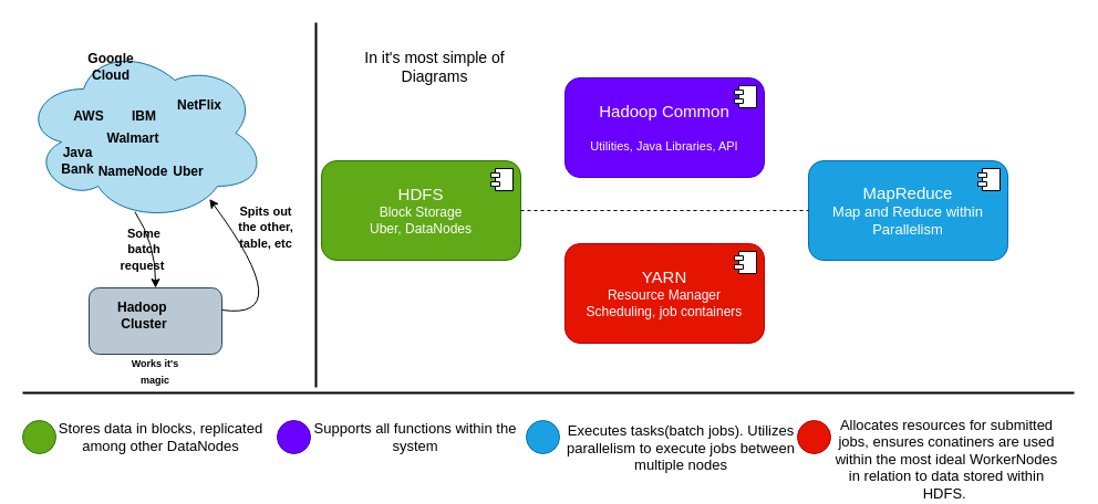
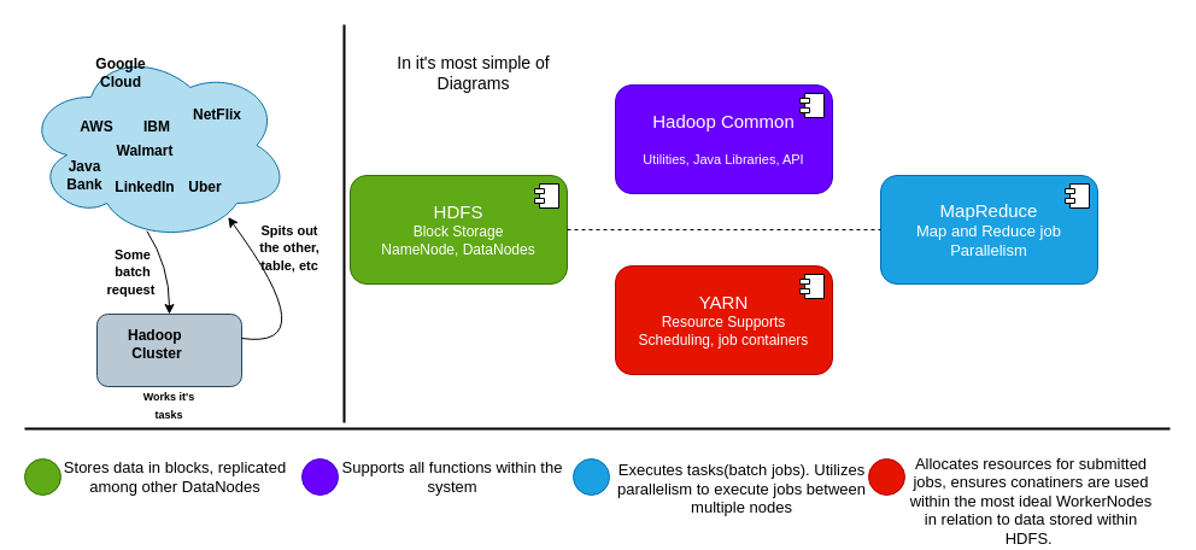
  <mxCell id="0" />
  <mxCell id="1" parent="0" />
  <mxCell id="2" value="" style="ellipse;shape=cloud;whiteSpace=wrap;html=1;fillColor=#b1ddf0;strokeColor=#10739e;" parent="1" vertex="1"><mxGeometry x="20" y="40" width="220" height="160" as="geometry" /></mxCell>
  <mxCell id="3" value="&lt;b&gt;Google Cloud&lt;/b&gt;" style="text;html=1;align=center;verticalAlign=middle;whiteSpace=wrap;rounded=0;fontFamily=Helvetica;fontSize=12;fontColor=light-dark(#000000,#000000);" parent="1" vertex="1"><mxGeometry x="70" y="45" width="60" height="30" as="geometry" /></mxCell>
  <mxCell id="4" value="&lt;b&gt;AWS&lt;/b&gt;" style="text;html=1;align=center;verticalAlign=middle;whiteSpace=wrap;rounded=0;fontFamily=Helvetica;fontSize=12;fontColor=light-dark(#000000,#000000);" parent="1" vertex="1"><mxGeometry x="50" y="90" width="60" height="30" as="geometry" /></mxCell>
  <mxCell id="5" value="&lt;b&gt;NetFlix&lt;/b&gt;" style="text;html=1;align=center;verticalAlign=middle;whiteSpace=wrap;rounded=0;fontFamily=Helvetica;fontSize=12;fontColor=light-dark(#000000,#000000);" parent="1" vertex="1"><mxGeometry x="150" y="80" width="60" height="30" as="geometry" /></mxCell>
  <mxCell id="6" value="&lt;b&gt;IBM&lt;/b&gt;" style="text;html=1;align=center;verticalAlign=middle;whiteSpace=wrap;rounded=0;fontFamily=Helvetica;fontSize=12;fontColor=light-dark(#000000,#000000);" parent="1" vertex="1"><mxGeometry x="100" y="90" width="60" height="30" as="geometry" /></mxCell>
  <mxCell id="7" value="Java Bank" style="text;html=1;align=center;verticalAlign=middle;whiteSpace=wrap;rounded=0;fontFamily=Helvetica;fontSize=12;fontColor=light-dark(#000000,#000000);fontStyle=1" parent="1" vertex="1"><mxGeometry x="40" y="130" width="60" height="30" as="geometry" /></mxCell>
  <mxCell id="8" value="&lt;b&gt;Walmart&lt;/b&gt;" style="text;html=1;align=center;verticalAlign=middle;whiteSpace=wrap;rounded=0;fontFamily=Helvetica;fontSize=12;fontColor=light-dark(#000000,#000000);" parent="1" vertex="1"><mxGeometry x="90" y="110" width="60" height="30" as="geometry" /></mxCell>
  <mxCell id="9" value="&lt;b&gt;Uber&lt;/b&gt;" style="text;html=1;align=center;verticalAlign=middle;whiteSpace=wrap;rounded=0;fontFamily=Helvetica;fontSize=12;fontColor=light-dark(#000000,#000000);" parent="1" vertex="1"><mxGeometry x="140" y="140" width="60" height="30" as="geometry" /></mxCell>
- <mxCell id="10" value="&lt;b&gt;NameNode&lt;/b&gt;" style="text;html=1;align=center;verticalAlign=middle;whiteSpace=wrap;rounded=0;fillColor=none;fontColor=light-dark(#000000,#000000);" parent="1" vertex="1"><mxGeometry x="90" y="140" width="60" height="30" as="geometry" /></mxCell>
+ <mxCell id="10" value="&lt;b&gt;LinkedIn&lt;/b&gt;" style="text;html=1;align=center;verticalAlign=middle;whiteSpace=wrap;rounded=0;fillColor=none;fontColor=light-dark(#000000,#000000);" parent="1" vertex="1"><mxGeometry x="90" y="140" width="60" height="30" as="geometry" /></mxCell>
  <mxCell id="11" value="" style="rounded=1;whiteSpace=wrap;html=1;fillColor=#bac8d3;strokeColor=#23445d;" parent="1" vertex="1"><mxGeometry x="80" y="260" width="120" height="60" as="geometry" /></mxCell>
  <mxCell id="12" value="&lt;b&gt;Hadoop&amp;nbsp; Cluster&lt;/b&gt;" style="text;html=1;align=center;verticalAlign=middle;whiteSpace=wrap;rounded=0;" parent="1" vertex="1"><mxGeometry x="100" y="270" width="60" height="30" as="geometry" /></mxCell>
  <mxCell id="13" value="" style="curved=1;endArrow=classic;html=1;rounded=0;exitX=0.461;exitY=0.945;exitDx=0;exitDy=0;exitPerimeter=0;entryX=0.5;entryY=0;entryDx=0;entryDy=0;strokeColor=light-dark(#000000,#00CC66);" parent="1" source="2" target="11" edge="1"><mxGeometry width="50" height="50" relative="1" as="geometry"><mxPoint x="230" y="320" as="sourcePoint" /><mxPoint x="280" y="270" as="targetPoint" /><Array as="points"><mxPoint x="140" y="220" /></Array></mxGeometry></mxCell>
  <mxCell id="14" value="" style="curved=1;endArrow=classic;html=1;rounded=0;entryX=0.767;entryY=0.872;entryDx=0;entryDy=0;entryPerimeter=0;" parent="1" target="2" edge="1"><mxGeometry width="50" height="50" relative="1" as="geometry"><mxPoint x="200" y="280" as="sourcePoint" /><mxPoint x="250" y="230" as="targetPoint" /><Array as="points"><mxPoint x="270" y="290" /></Array></mxGeometry></mxCell>
- <mxCell id="15" value="&lt;font style=&quot;font-size: 11px;&quot;&gt;Some batch request&amp;nbsp;&lt;/font&gt;" style="text;html=1;align=center;verticalAlign=middle;whiteSpace=wrap;rounded=0;fontStyle=1" parent="1" vertex="1"><mxGeometry x="100" y="210" width="60" height="30" as="geometry" /></mxCell>
- <mxCell id="16" value="&lt;font style=&quot;font-size: 9px;&quot;&gt;&lt;b style=&quot;&quot;&gt;Works it's magic&lt;/b&gt;&lt;/font&gt;" style="text;html=1;align=center;verticalAlign=middle;whiteSpace=wrap;rounded=0;" parent="1" vertex="1"><mxGeometry x="110" y="320" width="60" height="30" as="geometry" /></mxCell>
+ <mxCell id="15" value="&lt;font style=&quot;font-size: 11px;&quot;&gt;Some batch request&amp;nbsp;&lt;/font&gt;" style="text;html=1;align=center;verticalAlign=middle;whiteSpace=wrap;rounded=0;fontStyle=1" parent="1" vertex="1"><mxGeometry x="80" y="210" width="60" height="30" as="geometry" /></mxCell>
+ <mxCell id="16" value="&lt;font style=&quot;font-size: 9px;&quot;&gt;&lt;b style=&quot;&quot;&gt;Works it's tasks&lt;/b&gt;&lt;/font&gt;" style="text;html=1;align=center;verticalAlign=middle;whiteSpace=wrap;rounded=0;" parent="1" vertex="1"><mxGeometry x="110" y="320" width="60" height="30" as="geometry" /></mxCell>
  <mxCell id="17" value="&lt;b style=&quot;&quot;&gt;&lt;font style=&quot;font-size: 11px;&quot;&gt;Spits out the other, table, etc&lt;/font&gt;&lt;/b&gt;" style="text;html=1;align=center;verticalAlign=middle;whiteSpace=wrap;rounded=0;" parent="1" vertex="1"><mxGeometry x="210" y="190" width="60" height="30" as="geometry" /></mxCell>
  <mxCell id="18" value="" style="line;strokeWidth=2;direction=south;html=1;" parent="1" vertex="1"><mxGeometry x="280" y="20" width="10" height="330" as="geometry" /></mxCell>
  <mxCell id="19" value="&lt;font style=&quot;font-size: 14px;&quot;&gt;In it's most simple of Diagrams&lt;/font&gt;" style="text;html=1;align=center;verticalAlign=middle;whiteSpace=wrap;rounded=0;" vertex="1" parent="1"><mxGeometry x="305" y="45" width="175" height="30" as="geometry" /></mxCell>
  <mxCell id="20" value="&lt;font style=&quot;font-size: 15px;&quot;&gt;Hadoop Common&lt;/font&gt;&lt;div&gt;&lt;br&gt;&lt;/div&gt;&lt;div&gt;&lt;font style=&quot;font-size: 11px;&quot;&gt;Utilities, Java Libraries, API&lt;/font&gt;&lt;/div&gt;" style="html=1;dropTarget=0;whiteSpace=wrap;rounded=1;fillColor=#6a00ff;fontColor=#ffffff;strokeColor=#3700CC;" vertex="1" parent="1"><mxGeometry x="510" y="70" width="180" height="90" as="geometry" /></mxCell>
  <mxCell id="21" value="" style="shape=module;jettyWidth=8;jettyHeight=4;" vertex="1" parent="20"><mxGeometry x="1" width="20" height="20" relative="1" as="geometry"><mxPoint x="-27" y="7" as="offset" /></mxGeometry></mxCell>
- <mxCell id="22" value="&lt;font style=&quot;font-size: 15px;&quot;&gt;HDFS&lt;/font&gt;&lt;div&gt;Block Storage&lt;/div&gt;&lt;div&gt;Uber, DataNodes&lt;/div&gt;" style="html=1;dropTarget=0;whiteSpace=wrap;rounded=1;fillColor=#60a917;fontColor=#ffffff;strokeColor=#2D7600;" vertex="1" parent="1"><mxGeometry x="290" y="145" width="180" height="90" as="geometry" /></mxCell>
+ <mxCell id="22" value="&lt;font style=&quot;font-size: 15px;&quot;&gt;HDFS&lt;/font&gt;&lt;div&gt;Block Storage&lt;/div&gt;&lt;div&gt;NameNode, DataNodes&lt;/div&gt;" style="html=1;dropTarget=0;whiteSpace=wrap;rounded=1;fillColor=#60a917;fontColor=#ffffff;strokeColor=#2D7600;" vertex="1" parent="1"><mxGeometry x="290" y="145" width="180" height="90" as="geometry" /></mxCell>
  <mxCell id="23" value="" style="shape=module;jettyWidth=8;jettyHeight=4;" vertex="1" parent="22"><mxGeometry x="1" width="20" height="20" relative="1" as="geometry"><mxPoint x="-27" y="7" as="offset" /></mxGeometry></mxCell>
- <mxCell id="24" value="&lt;span style=&quot;font-size: 15px;&quot;&gt;YARN&lt;/span&gt;&lt;br&gt;&lt;div&gt;Resource Manager&lt;/div&gt;&lt;div&gt;Scheduling, job containers&lt;/div&gt;" style="html=1;dropTarget=0;whiteSpace=wrap;rounded=1;fillColor=#e51400;fontColor=#ffffff;strokeColor=#B20000;" vertex="1" parent="1"><mxGeometry x="510" y="220" width="180" height="90" as="geometry" /></mxCell>
+ <mxCell id="24" value="&lt;span style=&quot;font-size: 15px;&quot;&gt;YARN&lt;/span&gt;&lt;br&gt;&lt;div&gt;Resource Supports&lt;/div&gt;&lt;div&gt;Scheduling, job containers&lt;/div&gt;" style="html=1;dropTarget=0;whiteSpace=wrap;rounded=1;fillColor=#e51400;fontColor=#ffffff;strokeColor=#B20000;" vertex="1" parent="1"><mxGeometry x="510" y="220" width="180" height="90" as="geometry" /></mxCell>
  <mxCell id="25" value="" style="shape=module;jettyWidth=8;jettyHeight=4;" vertex="1" parent="24"><mxGeometry x="1" width="20" height="20" relative="1" as="geometry"><mxPoint x="-27" y="7" as="offset" /></mxGeometry></mxCell>
- <mxCell id="26" value="&lt;span style=&quot;font-size: 15px;&quot;&gt;MapReduce&lt;/span&gt;&lt;div&gt;&lt;span style=&quot;font-size: 13px;&quot;&gt;Map and Reduce within&lt;/span&gt;&lt;/div&gt;&lt;div&gt;&lt;span style=&quot;font-size: 13px;&quot;&gt;Parallelism&lt;/span&gt;&lt;/div&gt;" style="html=1;dropTarget=0;whiteSpace=wrap;rounded=1;fillColor=#1ba1e2;fontColor=#ffffff;strokeColor=#006EAF;" vertex="1" parent="1"><mxGeometry x="730" y="145" width="180" height="90" as="geometry" /></mxCell>
+ <mxCell id="26" value="&lt;span style=&quot;font-size: 15px;&quot;&gt;MapReduce&lt;/span&gt;&lt;div&gt;&lt;span style=&quot;font-size: 13px;&quot;&gt;Map and Reduce job&lt;/span&gt;&lt;/div&gt;&lt;div&gt;&lt;span style=&quot;font-size: 13px;&quot;&gt;Parallelism&lt;/span&gt;&lt;/div&gt;" style="html=1;dropTarget=0;whiteSpace=wrap;rounded=1;fillColor=#1ba1e2;fontColor=#ffffff;strokeColor=#006EAF;" vertex="1" parent="1"><mxGeometry x="730" y="145" width="180" height="90" as="geometry" /></mxCell>
  <mxCell id="27" value="" style="shape=module;jettyWidth=8;jettyHeight=4;" vertex="1" parent="26"><mxGeometry x="1" width="20" height="20" relative="1" as="geometry"><mxPoint x="-27" y="7" as="offset" /></mxGeometry></mxCell>
  <mxCell id="28" value="" style="endArrow=none;dashed=1;html=1;rounded=0;entryX=0;entryY=0.5;entryDx=0;entryDy=0;" edge="1" parent="1" target="26"><mxGeometry width="50" height="50" relative="1" as="geometry"><mxPoint x="470" y="190" as="sourcePoint" /><mxPoint x="720" y="190" as="targetPoint" /></mxGeometry></mxCell>
  <mxCell id="29" value="" style="line;strokeWidth=2;html=1;" vertex="1" parent="1"><mxGeometry x="20" y="350" width="950" height="10" as="geometry" /></mxCell>
  <mxCell id="30" value="" style="ellipse;whiteSpace=wrap;html=1;aspect=fixed;fillColor=#60a917;fontColor=#ffffff;strokeColor=#2D7600;" vertex="1" parent="1"><mxGeometry x="20" y="380" width="30" height="30" as="geometry" /></mxCell>
  <mxCell id="31" value="&lt;font style=&quot;font-size: 13px;&quot;&gt;Stores data in blocks, replicated among other DataNodes&lt;/font&gt;" style="text;html=1;align=center;verticalAlign=middle;whiteSpace=wrap;rounded=0;" vertex="1" parent="1"><mxGeometry x="40" y="380" width="210" height="30" as="geometry" /></mxCell>
  <mxCell id="32" value="" style="ellipse;whiteSpace=wrap;html=1;aspect=fixed;fillColor=#6a00ff;fontColor=#ffffff;strokeColor=#3700CC;" vertex="1" parent="1"><mxGeometry x="250" y="380" width="30" height="30" as="geometry" /></mxCell>
  <mxCell id="33" value="&lt;span style=&quot;font-size: 13px;&quot;&gt;Supports all functions within the system&lt;/span&gt;" style="text;html=1;align=center;verticalAlign=middle;whiteSpace=wrap;rounded=0;" vertex="1" parent="1"><mxGeometry x="270" y="380" width="210" height="30" as="geometry" /></mxCell>
  <mxCell id="34" value="" style="ellipse;whiteSpace=wrap;html=1;aspect=fixed;fillColor=#1ba1e2;fontColor=#ffffff;strokeColor=#006EAF;" vertex="1" parent="1"><mxGeometry x="475" y="380" width="30" height="30" as="geometry" /></mxCell>
  <mxCell id="35" value="&lt;span style=&quot;font-size: 13px;&quot;&gt;Executes tasks(batch jobs). Utilizes parallelism to execute jobs between multiple nodes&lt;/span&gt;" style="text;html=1;align=center;verticalAlign=middle;whiteSpace=wrap;rounded=0;" vertex="1" parent="1"><mxGeometry x="510" y="390" width="210" height="30" as="geometry" /></mxCell>
  <mxCell id="36" value="" style="ellipse;whiteSpace=wrap;html=1;aspect=fixed;fillColor=#e51400;fontColor=#ffffff;strokeColor=#B20000;" vertex="1" parent="1"><mxGeometry x="720" y="380" width="30" height="30" as="geometry" /></mxCell>
  <mxCell id="37" value="&lt;span style=&quot;font-size: 13px;&quot;&gt;Allocates resources for submitted jobs, ensures conatiners are used within the most ideal WorkerNodes in relation to data stored within HDFS.&amp;nbsp;&lt;/span&gt;" style="text;html=1;align=center;verticalAlign=middle;whiteSpace=wrap;rounded=0;" vertex="1" parent="1"><mxGeometry x="750" y="400" width="210" height="30" as="geometry" /></mxCell>
